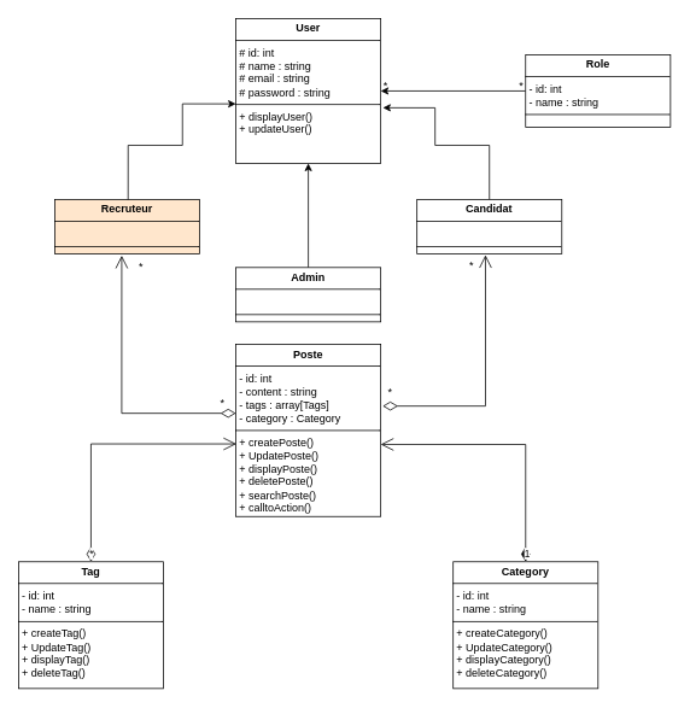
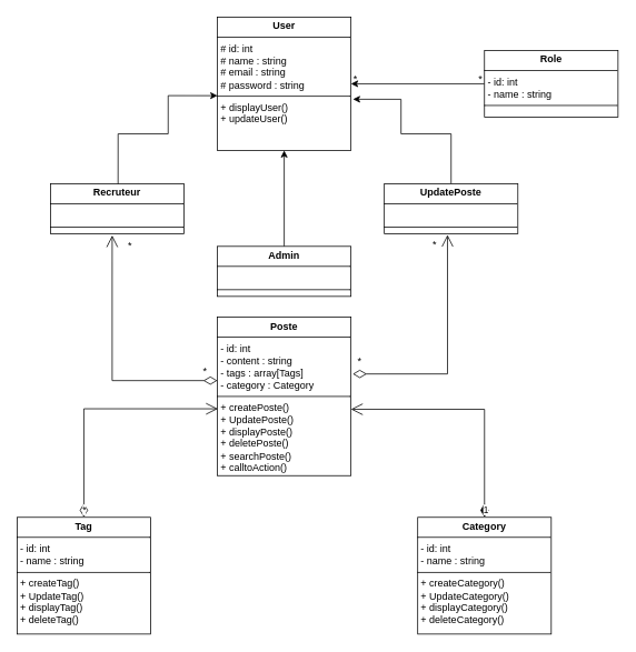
  <mxCell id="0" />
  <mxCell id="1" parent="0" />
  <mxCell id="2" value="&lt;p style=&quot;margin:0px;margin-top:4px;text-align:center;&quot;&gt;&lt;b&gt;User&lt;/b&gt;&lt;/p&gt;&lt;hr size=&quot;1&quot; style=&quot;border-style:solid;&quot;&gt;&lt;p style=&quot;margin:0px;margin-left:4px;&quot;&gt;# id: int&lt;/p&gt;&lt;p style=&quot;margin:0px;margin-left:4px;&quot;&gt;# name : string&lt;/p&gt;&lt;p style=&quot;margin:0px;margin-left:4px;&quot;&gt;# email : string&lt;/p&gt;&lt;p style=&quot;margin:0px;margin-left:4px;&quot;&gt;# password : string&lt;/p&gt;&lt;hr size=&quot;1&quot; style=&quot;border-style:solid;&quot;&gt;&lt;p style=&quot;margin:0px;margin-left:4px;&quot;&gt;+ displayUser()&lt;/p&gt;&lt;p style=&quot;margin:0px;margin-left:4px;&quot;&gt;+ updateUser()&lt;/p&gt;" style="verticalAlign=top;align=left;overflow=fill;html=1;whiteSpace=wrap;" vertex="1" parent="1"><mxGeometry x="260" y="20" width="160" height="160" as="geometry" /></mxCell>
  <mxCell id="3" value="&lt;p style=&quot;margin:0px;margin-top:4px;text-align:center;&quot;&gt;&lt;b&gt;Poste&lt;/b&gt;&lt;/p&gt;&lt;hr size=&quot;1&quot; style=&quot;border-style:solid;&quot;&gt;&lt;p style=&quot;margin:0px;margin-left:4px;&quot;&gt;- id: int&lt;/p&gt;&lt;p style=&quot;margin:0px;margin-left:4px;&quot;&gt;- content : string&lt;/p&gt;&lt;p style=&quot;margin:0px;margin-left:4px;&quot;&gt;- tags : array[Tags]&lt;/p&gt;&lt;p style=&quot;margin:0px;margin-left:4px;&quot;&gt;- category : Category&lt;/p&gt;&lt;hr size=&quot;1&quot; style=&quot;border-style:solid;&quot;&gt;&lt;p style=&quot;margin:0px;margin-left:4px;&quot;&gt;+ createPoste()&lt;/p&gt;&lt;p style=&quot;margin:0px;margin-left:4px;&quot;&gt;+ UpdatePoste()&lt;/p&gt;&lt;p style=&quot;margin:0px;margin-left:4px;&quot;&gt;+ displayPoste()&lt;/p&gt;&lt;p style=&quot;margin:0px;margin-left:4px;&quot;&gt;+ deletePoste()&lt;/p&gt;&lt;p style=&quot;margin:0px;margin-left:4px;&quot;&gt;+ searchPoste()&lt;/p&gt;&lt;p style=&quot;margin:0px;margin-left:4px;&quot;&gt;+ calltoAction()&lt;/p&gt;" style="verticalAlign=top;align=left;overflow=fill;html=1;whiteSpace=wrap;" vertex="1" parent="1"><mxGeometry x="260" y="380" width="160" height="190" as="geometry" /></mxCell>
  <mxCell id="4" value="&lt;p style=&quot;margin:0px;margin-top:4px;text-align:center;&quot;&gt;&lt;b&gt;Category&lt;/b&gt;&lt;/p&gt;&lt;hr size=&quot;1&quot; style=&quot;border-style:solid;&quot;&gt;&lt;p style=&quot;margin:0px;margin-left:4px;&quot;&gt;- id: int&lt;/p&gt;&lt;p style=&quot;margin:0px;margin-left:4px;&quot;&gt;- name : string&lt;/p&gt;&lt;hr size=&quot;1&quot; style=&quot;border-style:solid;&quot;&gt;&lt;p style=&quot;margin:0px;margin-left:4px;&quot;&gt;+ createCategory()&lt;/p&gt;&lt;p style=&quot;margin:0px;margin-left:4px;&quot;&gt;+ UpdateCategory()&lt;/p&gt;&lt;p style=&quot;margin:0px;margin-left:4px;&quot;&gt;+ displayCategory()&lt;/p&gt;&lt;p style=&quot;margin:0px;margin-left:4px;&quot;&gt;+ deleteCategory()&lt;/p&gt;" style="verticalAlign=top;align=left;overflow=fill;html=1;whiteSpace=wrap;" vertex="1" parent="1"><mxGeometry x="500" y="620" width="160" height="140" as="geometry" /></mxCell>
  <mxCell id="5" value="&lt;p style=&quot;margin:0px;margin-top:4px;text-align:center;&quot;&gt;&lt;b&gt;Tag&lt;/b&gt;&lt;/p&gt;&lt;hr size=&quot;1&quot; style=&quot;border-style:solid;&quot;&gt;&lt;p style=&quot;margin:0px;margin-left:4px;&quot;&gt;- id: int&lt;/p&gt;&lt;p style=&quot;margin:0px;margin-left:4px;&quot;&gt;- name : string&lt;/p&gt;&lt;hr size=&quot;1&quot; style=&quot;border-style:solid;&quot;&gt;&lt;p style=&quot;margin:0px;margin-left:4px;&quot;&gt;+ createTag()&lt;/p&gt;&lt;p style=&quot;margin:0px;margin-left:4px;&quot;&gt;+ Update&lt;span style=&quot;background-color: transparent; color: light-dark(rgb(0, 0, 0), rgb(255, 255, 255));&quot;&gt;Tag&lt;/span&gt;&lt;span style=&quot;background-color: transparent; color: light-dark(rgb(0, 0, 0), rgb(255, 255, 255));&quot;&gt;()&lt;/span&gt;&lt;/p&gt;&lt;p style=&quot;margin:0px;margin-left:4px;&quot;&gt;+ displayTag()&lt;/p&gt;&lt;p style=&quot;margin:0px;margin-left:4px;&quot;&gt;+ deleteTag()&lt;/p&gt;" style="verticalAlign=top;align=left;overflow=fill;html=1;whiteSpace=wrap;" vertex="1" parent="1"><mxGeometry x="20" y="620" width="160" height="140" as="geometry" /></mxCell>
  <mxCell id="6" value="1" style="endArrow=open;html=1;endSize=12;startArrow=diamondThin;startSize=14;startFill=1;edgeStyle=orthogonalEdgeStyle;align=left;verticalAlign=bottom;rounded=0;exitX=0.5;exitY=0;exitDx=0;exitDy=0;entryX=1;entryY=0.581;entryDx=0;entryDy=0;entryPerimeter=0;" edge="1" parent="1" source="4" target="3"><mxGeometry x="-1" y="3" relative="1" as="geometry"><mxPoint x="230" y="590" as="sourcePoint" /><mxPoint x="390" y="590" as="targetPoint" /></mxGeometry></mxCell>
  <mxCell id="7" value="*" style="endArrow=open;html=1;endSize=12;startArrow=diamondThin;startSize=14;startFill=0;edgeStyle=orthogonalEdgeStyle;align=left;verticalAlign=bottom;rounded=0;exitX=0.5;exitY=0;exitDx=0;exitDy=0;entryX=0.003;entryY=0.578;entryDx=0;entryDy=0;entryPerimeter=0;" edge="1" parent="1" source="5" target="3"><mxGeometry x="-1" y="3" relative="1" as="geometry"><mxPoint x="230" y="590" as="sourcePoint" /><mxPoint x="370" y="510" as="targetPoint" /></mxGeometry></mxCell>
  <mxCell id="8" style="edgeStyle=orthogonalEdgeStyle;rounded=0;orthogonalLoop=1;jettySize=auto;html=1;entryX=1;entryY=0.5;entryDx=0;entryDy=0;" edge="1" parent="1" source="9" target="2"><mxGeometry relative="1" as="geometry" /></mxCell>
  <mxCell id="9" value="&lt;p style=&quot;margin:0px;margin-top:4px;text-align:center;&quot;&gt;&lt;b&gt;Role&lt;/b&gt;&lt;/p&gt;&lt;hr size=&quot;1&quot; style=&quot;border-style:solid;&quot;&gt;&lt;p style=&quot;margin:0px;margin-left:4px;&quot;&gt;- id: int&lt;/p&gt;&lt;p style=&quot;margin:0px;margin-left:4px;&quot;&gt;- name : string&lt;/p&gt;&lt;hr size=&quot;1&quot; style=&quot;border-style:solid;&quot;&gt;&lt;p style=&quot;margin:0px;margin-left:4px;&quot;&gt;&lt;br&gt;&lt;/p&gt;" style="verticalAlign=top;align=left;overflow=fill;html=1;whiteSpace=wrap;" vertex="1" parent="1"><mxGeometry x="580" y="60" width="160" height="80" as="geometry" /></mxCell>
  <mxCell id="10" value="*" style="text;html=1;align=center;verticalAlign=middle;resizable=0;points=[];autosize=1;strokeColor=none;fillColor=none;" vertex="1" parent="1"><mxGeometry x="560" y="80" width="30" height="30" as="geometry" /></mxCell>
  <mxCell id="11" value="*" style="text;html=1;align=center;verticalAlign=middle;resizable=0;points=[];autosize=1;strokeColor=none;fillColor=none;" vertex="1" parent="1"><mxGeometry x="410" y="80" width="30" height="30" as="geometry" /></mxCell>
  <mxCell id="12" style="edgeStyle=orthogonalEdgeStyle;rounded=0;orthogonalLoop=1;jettySize=auto;html=1;entryX=1.015;entryY=0.616;entryDx=0;entryDy=0;entryPerimeter=0;exitX=0.5;exitY=0;exitDx=0;exitDy=0;" edge="1" parent="1" source="13" target="2"><mxGeometry relative="1" as="geometry"><mxPoint x="480.04" y="60" as="targetPoint" /><mxPoint x="597" y="200.829" as="sourcePoint" /><Array as="points"><mxPoint x="540" y="160" /><mxPoint x="480" y="160" /><mxPoint x="480" y="119" /></Array></mxGeometry></mxCell>
- <mxCell id="13" value="&lt;p style=&quot;margin:0px;margin-top:4px;text-align:center;&quot;&gt;&lt;b&gt;Candidat&lt;/b&gt;&lt;/p&gt;&lt;hr size=&quot;1&quot; style=&quot;border-style:solid;&quot;&gt;&lt;p style=&quot;margin:0px;margin-left:4px;&quot;&gt;&lt;br&gt;&lt;/p&gt;&lt;hr size=&quot;1&quot; style=&quot;border-style:solid;&quot;&gt;&lt;p style=&quot;margin:0px;margin-left:4px;&quot;&gt;&lt;br&gt;&lt;/p&gt;" style="verticalAlign=top;align=left;overflow=fill;html=1;whiteSpace=wrap;" vertex="1" parent="1"><mxGeometry x="460" width="160" height="60" as="geometry" y="220" /></mxCell>
+ <mxCell id="13" value="&lt;p style=&quot;margin:0px;margin-top:4px;text-align:center;&quot;&gt;&lt;b&gt;UpdatePoste&lt;/b&gt;&lt;/p&gt;&lt;hr size=&quot;1&quot; style=&quot;border-style:solid;&quot;&gt;&lt;p style=&quot;margin:0px;margin-left:4px;&quot;&gt;&lt;br&gt;&lt;/p&gt;&lt;hr size=&quot;1&quot; style=&quot;border-style:solid;&quot;&gt;&lt;p style=&quot;margin:0px;margin-left:4px;&quot;&gt;&lt;br&gt;&lt;/p&gt;" style="verticalAlign=top;align=left;overflow=fill;html=1;whiteSpace=wrap;" vertex="1" parent="1"><mxGeometry x="460" width="160" height="60" as="geometry" y="220" /></mxCell>
  <mxCell id="14" style="edgeStyle=orthogonalEdgeStyle;rounded=0;orthogonalLoop=1;jettySize=auto;html=1;entryX=0.5;entryY=1;entryDx=0;entryDy=0;" edge="1" parent="1" source="15" target="2"><mxGeometry relative="1" as="geometry" /></mxCell>
  <mxCell id="15" value="&lt;p style=&quot;margin:0px;margin-top:4px;text-align:center;&quot;&gt;&lt;b&gt;Admin&lt;/b&gt;&lt;/p&gt;&lt;hr size=&quot;1&quot; style=&quot;border-style:solid;&quot;&gt;&lt;p style=&quot;margin:0px;margin-left:4px;&quot;&gt;&lt;br&gt;&lt;/p&gt;&lt;hr size=&quot;1&quot; style=&quot;border-style:solid;&quot;&gt;&lt;p style=&quot;margin:0px;margin-left:4px;&quot;&gt;&lt;br&gt;&lt;/p&gt;" style="verticalAlign=top;align=left;overflow=fill;html=1;whiteSpace=wrap;" vertex="1" parent="1"><mxGeometry x="260" y="295" width="160" height="60" as="geometry" /></mxCell>
- <mxCell id="16" value="&lt;p style=&quot;margin:0px;margin-top:4px;text-align:center;&quot;&gt;&lt;b&gt;Recruteur&lt;/b&gt;&lt;/p&gt;&lt;hr size=&quot;1&quot; style=&quot;border-style:solid;&quot;&gt;&lt;p style=&quot;margin:0px;margin-left:4px;&quot;&gt;&lt;br&gt;&lt;/p&gt;&lt;hr size=&quot;1&quot; style=&quot;border-style:solid;&quot;&gt;&lt;p style=&quot;margin:0px;margin-left:4px;&quot;&gt;&lt;br&gt;&lt;/p&gt;" style="verticalAlign=top;align=left;overflow=fill;html=1;whiteSpace=wrap;fillColor=#ffe6cc;" vertex="1" parent="1"><mxGeometry x="60" width="160" height="60" as="geometry" y="220" /></mxCell>
+ <mxCell id="16" value="&lt;p style=&quot;margin:0px;margin-top:4px;text-align:center;&quot;&gt;&lt;b&gt;Recruteur&lt;/b&gt;&lt;/p&gt;&lt;hr size=&quot;1&quot; style=&quot;border-style:solid;&quot;&gt;&lt;p style=&quot;margin:0px;margin-left:4px;&quot;&gt;&lt;br&gt;&lt;/p&gt;&lt;hr size=&quot;1&quot; style=&quot;border-style:solid;&quot;&gt;&lt;p style=&quot;margin:0px;margin-left:4px;&quot;&gt;&lt;br&gt;&lt;/p&gt;" style="verticalAlign=top;align=left;overflow=fill;html=1;whiteSpace=wrap;" vertex="1" parent="1"><mxGeometry x="60" width="160" height="60" as="geometry" y="220" /></mxCell>
  <mxCell id="17" style="edgeStyle=orthogonalEdgeStyle;rounded=0;orthogonalLoop=1;jettySize=auto;html=1;entryX=-0.006;entryY=0.589;entryDx=0;entryDy=0;entryPerimeter=0;" edge="1" parent="1"><mxGeometry relative="1" as="geometry"><mxPoint x="140.96" as="sourcePoint" y="220" /><mxPoint x="260" y="114.24" as="targetPoint" /><Array as="points"><mxPoint x="140.96" y="160" /><mxPoint x="200.96" y="160" /><mxPoint x="200.96" y="114" /></Array></mxGeometry></mxCell>
  <mxCell id="18" value="" style="endArrow=open;html=1;endSize=12;startArrow=diamondThin;startSize=14;startFill=0;edgeStyle=orthogonalEdgeStyle;align=left;verticalAlign=bottom;rounded=0;entryX=0.473;entryY=1.02;entryDx=0;entryDy=0;entryPerimeter=0;exitX=1.013;exitY=0.358;exitDx=0;exitDy=0;exitPerimeter=0;" edge="1" parent="1" source="3" target="13"><mxGeometry x="-1" y="3" relative="1" as="geometry"><mxPoint x="450" y="440" as="sourcePoint" /><mxPoint x="767" y="250" as="targetPoint" /></mxGeometry></mxCell>
  <mxCell id="19" value="*" style="text;html=1;align=center;verticalAlign=middle;resizable=0;points=[];autosize=1;strokeColor=none;fillColor=none;" vertex="1" parent="1"><mxGeometry x="415" y="418" width="30" height="30" as="geometry" /></mxCell>
  <mxCell id="20" value="*" style="text;html=1;align=center;verticalAlign=middle;resizable=0;points=[];autosize=1;strokeColor=none;fillColor=none;" vertex="1" parent="1"><mxGeometry x="505" y="278" width="30" height="30" as="geometry" /></mxCell>
  <mxCell id="21" value="" style="endArrow=open;html=1;endSize=12;startArrow=diamondThin;startSize=14;startFill=0;edgeStyle=orthogonalEdgeStyle;align=left;verticalAlign=bottom;rounded=0;entryX=0.462;entryY=1.03;entryDx=0;entryDy=0;entryPerimeter=0;exitX=0;exitY=0.4;exitDx=0;exitDy=0;exitPerimeter=0;" edge="1" parent="1" source="3" target="16"><mxGeometry x="-1" y="3" relative="1" as="geometry"><mxPoint x="20" y="447.48" as="sourcePoint" /><mxPoint x="134" y="287.48" as="targetPoint" /></mxGeometry></mxCell>
  <mxCell id="22" value="*" style="text;html=1;align=center;verticalAlign=middle;resizable=0;points=[];autosize=1;strokeColor=none;fillColor=none;" vertex="1" parent="1"><mxGeometry x="230" y="430" width="30" height="30" as="geometry" /></mxCell>
  <mxCell id="23" value="*" style="text;html=1;align=center;verticalAlign=middle;resizable=0;points=[];autosize=1;strokeColor=none;fillColor=none;" vertex="1" parent="1"><mxGeometry x="140" y="280" width="30" height="30" as="geometry" /></mxCell>
